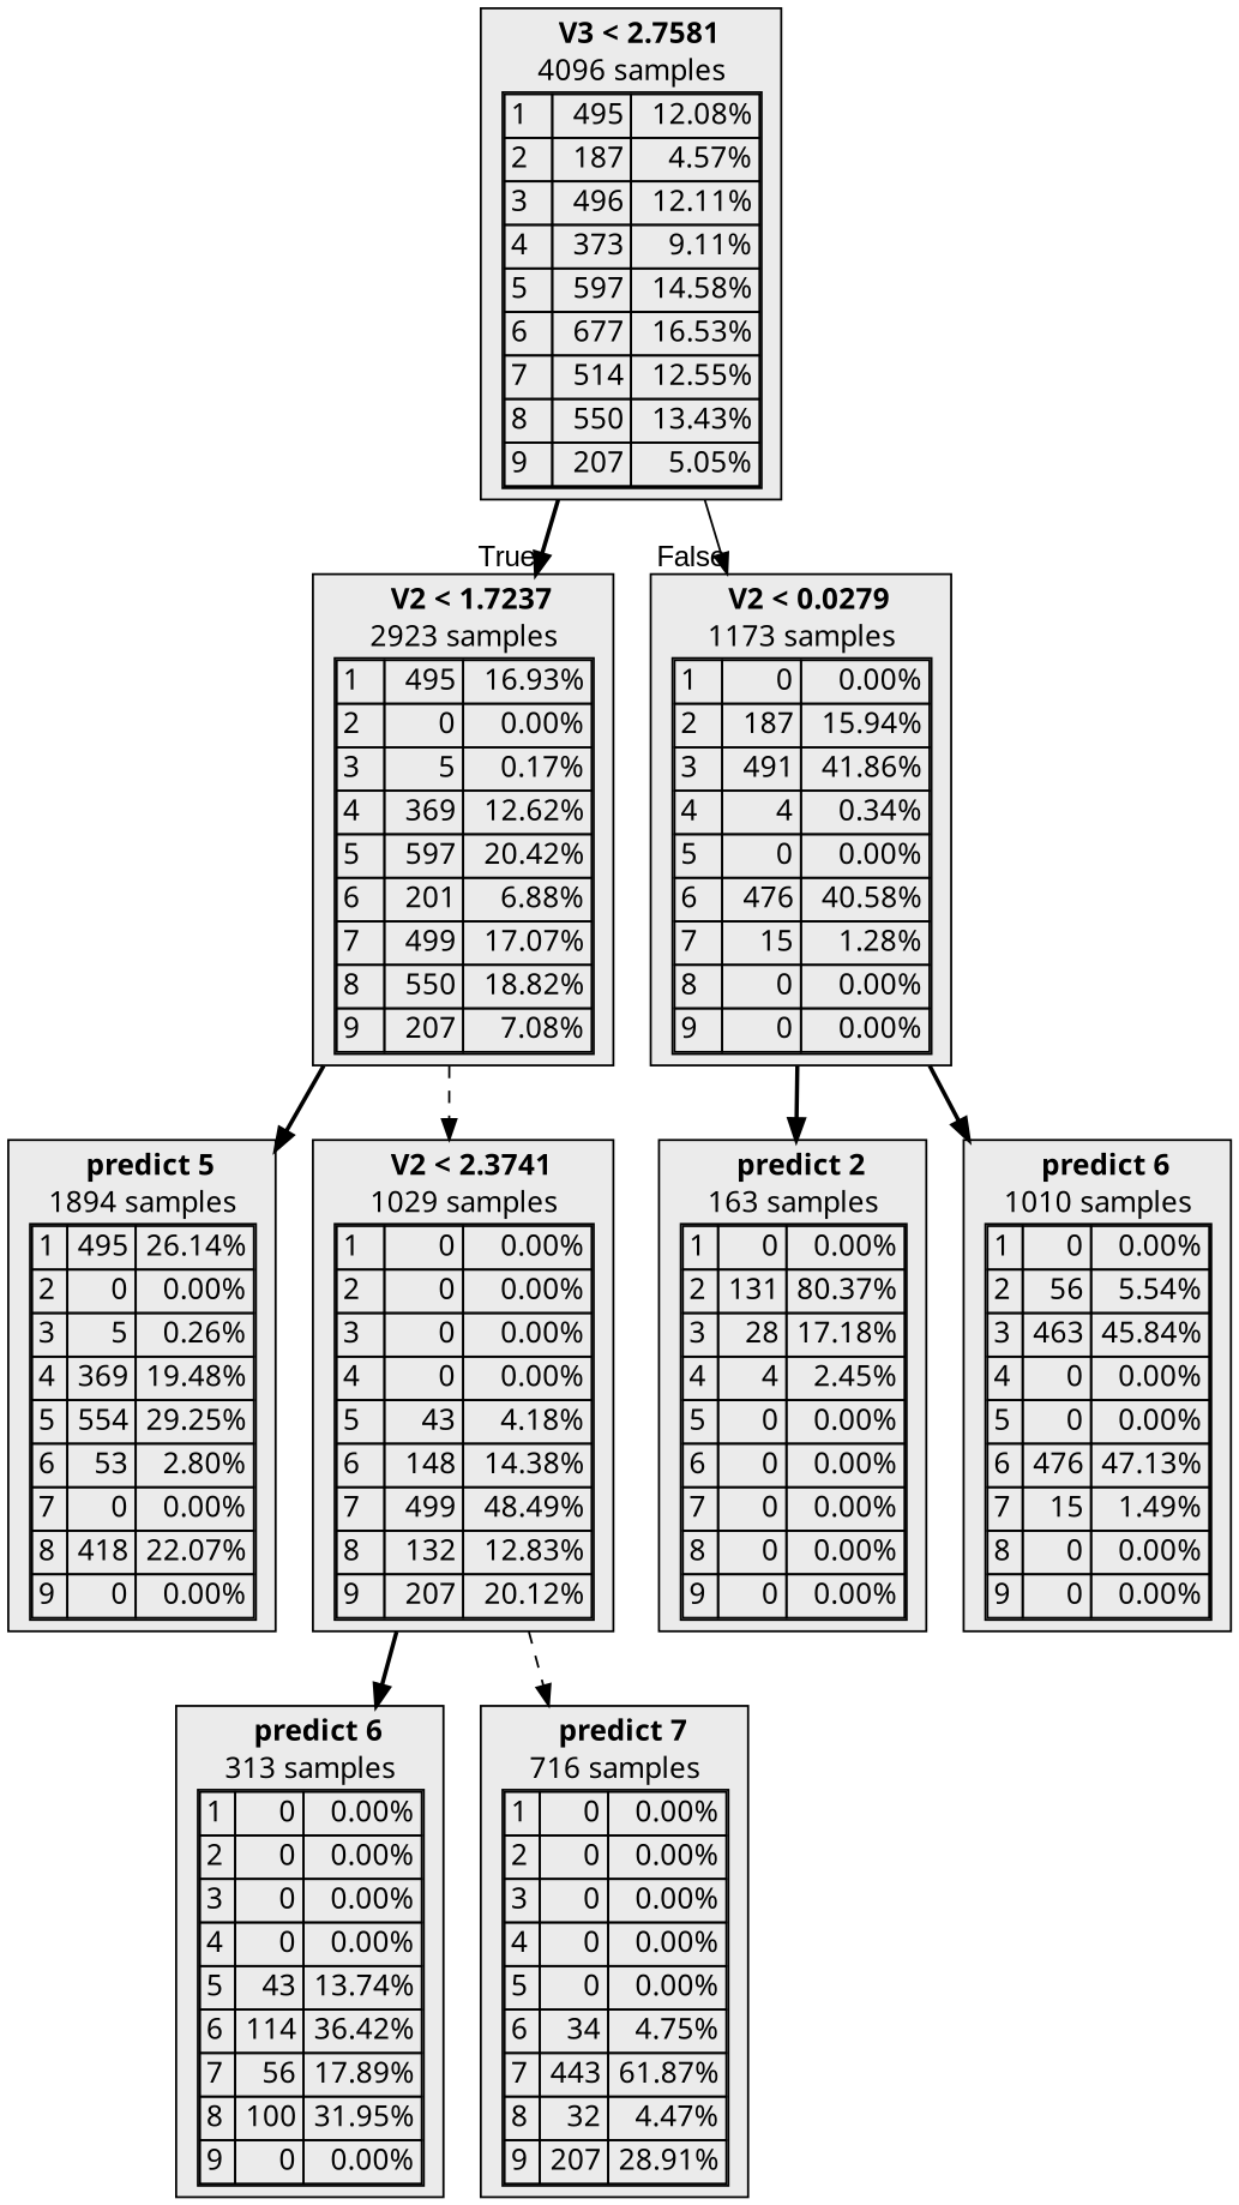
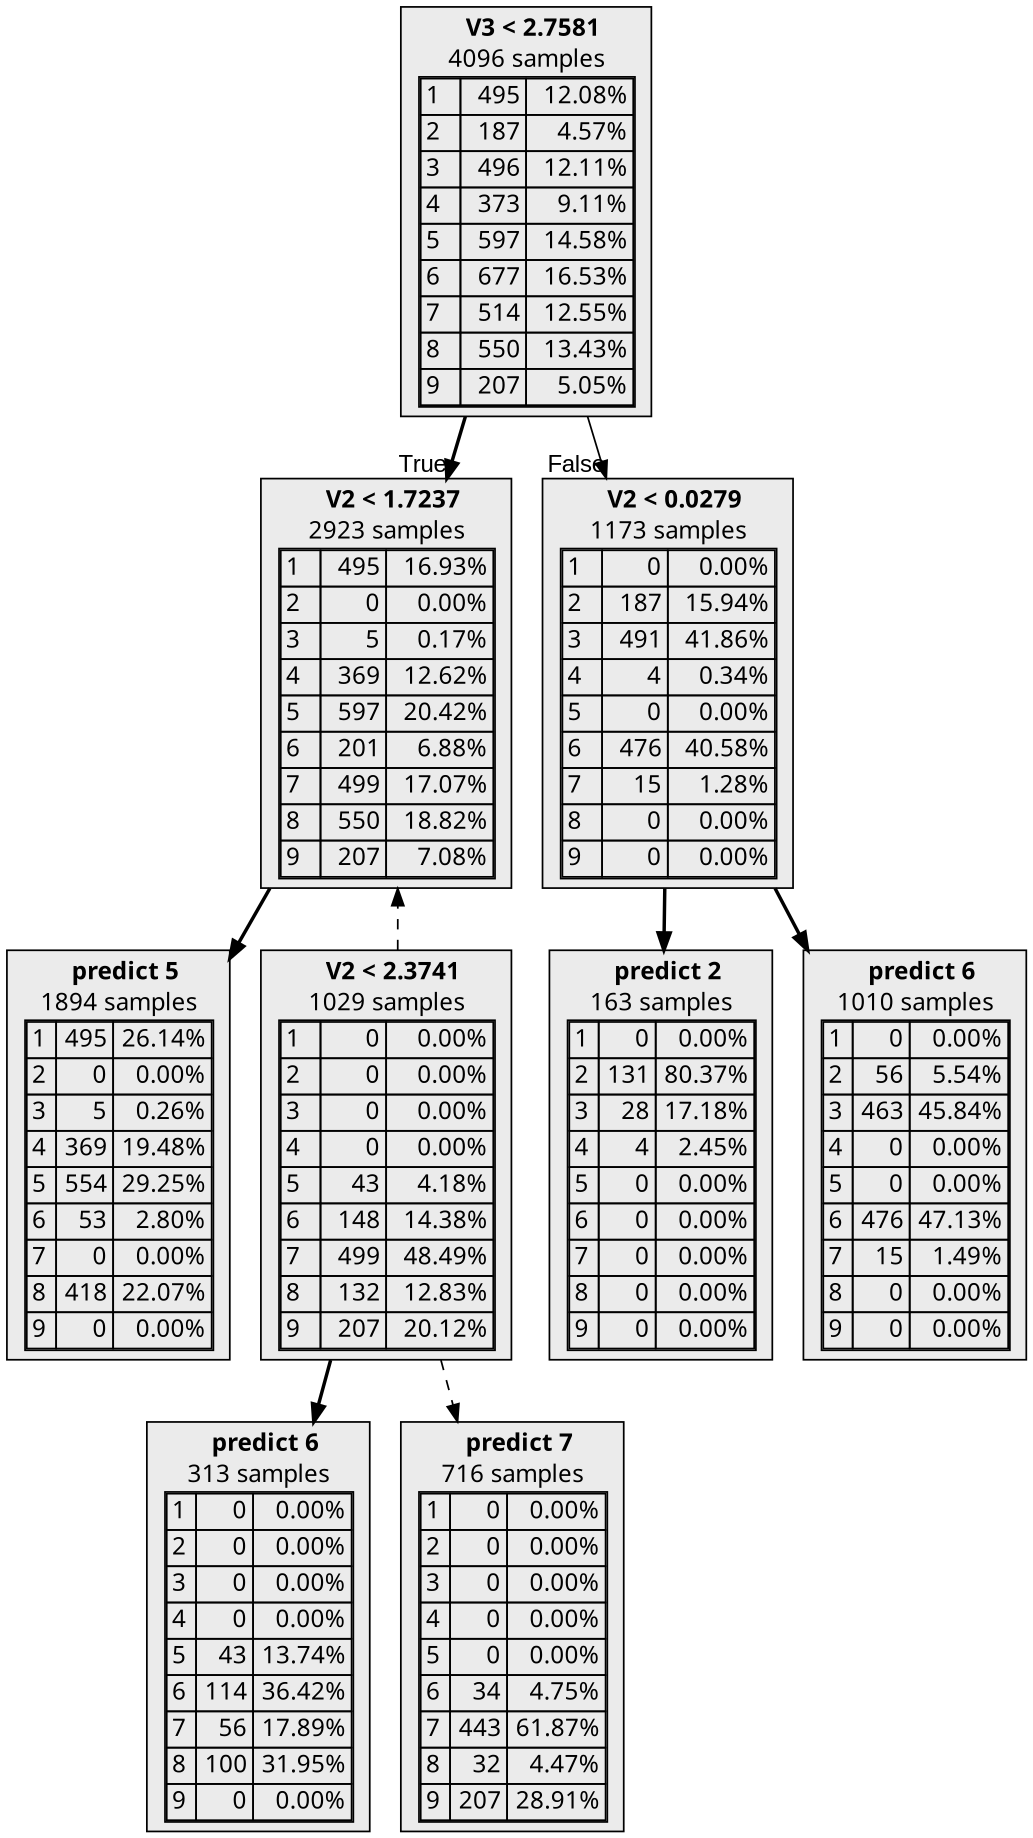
  digraph {
    node [fillcolor="#EBEBEB" fontname="bold arial" shape=box style=filled color=black]
    edge [style=bold]
    n1 [label=<  <TABLE BORDER="0" CELLPADDING="0">       <TR>     <TD>       <B>V3 &lt; 2.7581</B>     </TD>   </TR>      <TR>       <TD>4096 samples</TD>     </TR>     <TR>   <TD>     <TABLE CELLSPACING="0">                <TR >     <TD ALIGN="LEFT">1</TD>     <TD ALIGN="RIGHT">495</TD>     <TD ALIGN="RIGHT">12.08%</TD>   </TR>   <TR >     <TD ALIGN="LEFT">2</TD>     <TD ALIGN="RIGHT">187</TD>     <TD ALIGN="RIGHT">4.57%</TD>   </TR>   <TR >     <TD ALIGN="LEFT">3</TD>     <TD ALIGN="RIGHT">496</TD>     <TD ALIGN="RIGHT">12.11%</TD>   </TR>   <TR >     <TD ALIGN="LEFT">4</TD>     <TD ALIGN="RIGHT">373</TD>     <TD ALIGN="RIGHT">9.11%</TD>   </TR>   <TR >     <TD ALIGN="LEFT">5</TD>     <TD ALIGN="RIGHT">597</TD>     <TD ALIGN="RIGHT">14.58%</TD>   </TR>   <TR class="highlighted">     <TD ALIGN="LEFT">6</TD>     <TD ALIGN="RIGHT">677</TD>     <TD ALIGN="RIGHT">16.53%</TD>   </TR>   <TR >     <TD ALIGN="LEFT">7</TD>     <TD ALIGN="RIGHT">514</TD>     <TD ALIGN="RIGHT">12.55%</TD>   </TR>   <TR >     <TD ALIGN="LEFT">8</TD>     <TD ALIGN="RIGHT">550</TD>     <TD ALIGN="RIGHT">13.43%</TD>   </TR>   <TR >     <TD ALIGN="LEFT">9</TD>     <TD ALIGN="RIGHT">207</TD>     <TD ALIGN="RIGHT">5.05%</TD>   </TR>      </TABLE>   </TD> </TR>    </TABLE> > color=""]
    n2 [label=<  <TABLE BORDER="0" CELLPADDING="0">       <TR>     <TD>       <B>V2 &lt; 1.7237</B>     </TD>   </TR>      <TR>       <TD>2923 samples</TD>     </TR>     <TR>   <TD>     <TABLE CELLSPACING="0">                <TR >     <TD ALIGN="LEFT">1</TD>     <TD ALIGN="RIGHT">495</TD>     <TD ALIGN="RIGHT">16.93%</TD>   </TR>   <TR >     <TD ALIGN="LEFT">2</TD>     <TD ALIGN="RIGHT">0</TD>     <TD ALIGN="RIGHT">0.00%</TD>   </TR>   <TR >     <TD ALIGN="LEFT">3</TD>     <TD ALIGN="RIGHT">5</TD>     <TD ALIGN="RIGHT">0.17%</TD>   </TR>   <TR >     <TD ALIGN="LEFT">4</TD>     <TD ALIGN="RIGHT">369</TD>     <TD ALIGN="RIGHT">12.62%</TD>   </TR>   <TR class="highlighted">     <TD ALIGN="LEFT">5</TD>     <TD ALIGN="RIGHT">597</TD>     <TD ALIGN="RIGHT">20.42%</TD>   </TR>   <TR >     <TD ALIGN="LEFT">6</TD>     <TD ALIGN="RIGHT">201</TD>     <TD ALIGN="RIGHT">6.88%</TD>   </TR>   <TR >     <TD ALIGN="LEFT">7</TD>     <TD ALIGN="RIGHT">499</TD>     <TD ALIGN="RIGHT">17.07%</TD>   </TR>   <TR >     <TD ALIGN="LEFT">8</TD>     <TD ALIGN="RIGHT">550</TD>     <TD ALIGN="RIGHT">18.82%</TD>   </TR>   <TR >     <TD ALIGN="LEFT">9</TD>     <TD ALIGN="RIGHT">207</TD>     <TD ALIGN="RIGHT">7.08%</TD>   </TR>      </TABLE>   </TD> </TR>    </TABLE> > color=""]
    n3 [label=<  <TABLE BORDER="0" CELLPADDING="0">       <TR>     <TD>       <B>V2 &lt; 0.0279</B>     </TD>   </TR>      <TR>       <TD>1173 samples</TD>     </TR>     <TR>   <TD>     <TABLE CELLSPACING="0">                <TR >     <TD ALIGN="LEFT">1</TD>     <TD ALIGN="RIGHT">0</TD>     <TD ALIGN="RIGHT">0.00%</TD>   </TR>   <TR >     <TD ALIGN="LEFT">2</TD>     <TD ALIGN="RIGHT">187</TD>     <TD ALIGN="RIGHT">15.94%</TD>   </TR>   <TR class="highlighted">     <TD ALIGN="LEFT">3</TD>     <TD ALIGN="RIGHT">491</TD>     <TD ALIGN="RIGHT">41.86%</TD>   </TR>   <TR >     <TD ALIGN="LEFT">4</TD>     <TD ALIGN="RIGHT">4</TD>     <TD ALIGN="RIGHT">0.34%</TD>   </TR>   <TR >     <TD ALIGN="LEFT">5</TD>     <TD ALIGN="RIGHT">0</TD>     <TD ALIGN="RIGHT">0.00%</TD>   </TR>   <TR >     <TD ALIGN="LEFT">6</TD>     <TD ALIGN="RIGHT">476</TD>     <TD ALIGN="RIGHT">40.58%</TD>   </TR>   <TR >     <TD ALIGN="LEFT">7</TD>     <TD ALIGN="RIGHT">15</TD>     <TD ALIGN="RIGHT">1.28%</TD>   </TR>   <TR >     <TD ALIGN="LEFT">8</TD>     <TD ALIGN="RIGHT">0</TD>     <TD ALIGN="RIGHT">0.00%</TD>   </TR>   <TR >     <TD ALIGN="LEFT">9</TD>     <TD ALIGN="RIGHT">0</TD>     <TD ALIGN="RIGHT">0.00%</TD>   </TR>      </TABLE>   </TD> </TR>    </TABLE> > color=""]
    n4 [label=<  <TABLE BORDER="0" CELLPADDING="0">       <TR>     <TD>       <B>predict 5</B>     </TD>   </TR>      <TR>       <TD>1894 samples</TD>     </TR>     <TR>   <TD>     <TABLE CELLSPACING="0">                <TR >     <TD ALIGN="LEFT">1</TD>     <TD ALIGN="RIGHT">495</TD>     <TD ALIGN="RIGHT">26.14%</TD>   </TR>   <TR >     <TD ALIGN="LEFT">2</TD>     <TD ALIGN="RIGHT">0</TD>     <TD ALIGN="RIGHT">0.00%</TD>   </TR>   <TR >     <TD ALIGN="LEFT">3</TD>     <TD ALIGN="RIGHT">5</TD>     <TD ALIGN="RIGHT">0.26%</TD>   </TR>   <TR >     <TD ALIGN="LEFT">4</TD>     <TD ALIGN="RIGHT">369</TD>     <TD ALIGN="RIGHT">19.48%</TD>   </TR>   <TR class="highlighted">     <TD ALIGN="LEFT">5</TD>     <TD ALIGN="RIGHT">554</TD>     <TD ALIGN="RIGHT">29.25%</TD>   </TR>   <TR >     <TD ALIGN="LEFT">6</TD>     <TD ALIGN="RIGHT">53</TD>     <TD ALIGN="RIGHT">2.80%</TD>   </TR>   <TR >     <TD ALIGN="LEFT">7</TD>     <TD ALIGN="RIGHT">0</TD>     <TD ALIGN="RIGHT">0.00%</TD>   </TR>   <TR >     <TD ALIGN="LEFT">8</TD>     <TD ALIGN="RIGHT">418</TD>     <TD ALIGN="RIGHT">22.07%</TD>   </TR>   <TR >     <TD ALIGN="LEFT">9</TD>     <TD ALIGN="RIGHT">0</TD>     <TD ALIGN="RIGHT">0.00%</TD>   </TR>      </TABLE>   </TD> </TR>    </TABLE> >]
    n5 [label=<  <TABLE BORDER="0" CELLPADDING="0">       <TR>     <TD>       <B>V2 &lt; 2.3741</B>     </TD>   </TR>      <TR>       <TD>1029 samples</TD>     </TR>     <TR>   <TD>     <TABLE CELLSPACING="0">                <TR >     <TD ALIGN="LEFT">1</TD>     <TD ALIGN="RIGHT">0</TD>     <TD ALIGN="RIGHT">0.00%</TD>   </TR>   <TR >     <TD ALIGN="LEFT">2</TD>     <TD ALIGN="RIGHT">0</TD>     <TD ALIGN="RIGHT">0.00%</TD>   </TR>   <TR >     <TD ALIGN="LEFT">3</TD>     <TD ALIGN="RIGHT">0</TD>     <TD ALIGN="RIGHT">0.00%</TD>   </TR>   <TR >     <TD ALIGN="LEFT">4</TD>     <TD ALIGN="RIGHT">0</TD>     <TD ALIGN="RIGHT">0.00%</TD>   </TR>   <TR >     <TD ALIGN="LEFT">5</TD>     <TD ALIGN="RIGHT">43</TD>     <TD ALIGN="RIGHT">4.18%</TD>   </TR>   <TR >     <TD ALIGN="LEFT">6</TD>     <TD ALIGN="RIGHT">148</TD>     <TD ALIGN="RIGHT">14.38%</TD>   </TR>   <TR class="highlighted">     <TD ALIGN="LEFT">7</TD>     <TD ALIGN="RIGHT">499</TD>     <TD ALIGN="RIGHT">48.49%</TD>   </TR>   <TR >     <TD ALIGN="LEFT">8</TD>     <TD ALIGN="RIGHT">132</TD>     <TD ALIGN="RIGHT">12.83%</TD>   </TR>   <TR >     <TD ALIGN="LEFT">9</TD>     <TD ALIGN="RIGHT">207</TD>     <TD ALIGN="RIGHT">20.12%</TD>   </TR>      </TABLE>   </TD> </TR>    </TABLE> > color=""]
    n6 [label=<  <TABLE BORDER="0" CELLPADDING="0">       <TR>     <TD>       <B>predict 2</B>     </TD>   </TR>      <TR>       <TD>163 samples</TD>     </TR>     <TR>   <TD>     <TABLE CELLSPACING="0">                <TR >     <TD ALIGN="LEFT">1</TD>     <TD ALIGN="RIGHT">0</TD>     <TD ALIGN="RIGHT">0.00%</TD>   </TR>   <TR class="highlighted">     <TD ALIGN="LEFT">2</TD>     <TD ALIGN="RIGHT">131</TD>     <TD ALIGN="RIGHT">80.37%</TD>   </TR>   <TR >     <TD ALIGN="LEFT">3</TD>     <TD ALIGN="RIGHT">28</TD>     <TD ALIGN="RIGHT">17.18%</TD>   </TR>   <TR >     <TD ALIGN="LEFT">4</TD>     <TD ALIGN="RIGHT">4</TD>     <TD ALIGN="RIGHT">2.45%</TD>   </TR>   <TR >     <TD ALIGN="LEFT">5</TD>     <TD ALIGN="RIGHT">0</TD>     <TD ALIGN="RIGHT">0.00%</TD>   </TR>   <TR >     <TD ALIGN="LEFT">6</TD>     <TD ALIGN="RIGHT">0</TD>     <TD ALIGN="RIGHT">0.00%</TD>   </TR>   <TR >     <TD ALIGN="LEFT">7</TD>     <TD ALIGN="RIGHT">0</TD>     <TD ALIGN="RIGHT">0.00%</TD>   </TR>   <TR >     <TD ALIGN="LEFT">8</TD>     <TD ALIGN="RIGHT">0</TD>     <TD ALIGN="RIGHT">0.00%</TD>   </TR>   <TR >     <TD ALIGN="LEFT">9</TD>     <TD ALIGN="RIGHT">0</TD>     <TD ALIGN="RIGHT">0.00%</TD>   </TR>      </TABLE>   </TD> </TR>    </TABLE> >]
    n7 [label=<  <TABLE BORDER="0" CELLPADDING="0">       <TR>     <TD>       <B>predict 6</B>     </TD>   </TR>      <TR>       <TD>1010 samples</TD>     </TR>     <TR>   <TD>     <TABLE CELLSPACING="0">                <TR >     <TD ALIGN="LEFT">1</TD>     <TD ALIGN="RIGHT">0</TD>     <TD ALIGN="RIGHT">0.00%</TD>   </TR>   <TR >     <TD ALIGN="LEFT">2</TD>     <TD ALIGN="RIGHT">56</TD>     <TD ALIGN="RIGHT">5.54%</TD>   </TR>   <TR >     <TD ALIGN="LEFT">3</TD>     <TD ALIGN="RIGHT">463</TD>     <TD ALIGN="RIGHT">45.84%</TD>   </TR>   <TR >     <TD ALIGN="LEFT">4</TD>     <TD ALIGN="RIGHT">0</TD>     <TD ALIGN="RIGHT">0.00%</TD>   </TR>   <TR >     <TD ALIGN="LEFT">5</TD>     <TD ALIGN="RIGHT">0</TD>     <TD ALIGN="RIGHT">0.00%</TD>   </TR>   <TR class="highlighted">     <TD ALIGN="LEFT">6</TD>     <TD ALIGN="RIGHT">476</TD>     <TD ALIGN="RIGHT">47.13%</TD>   </TR>   <TR >     <TD ALIGN="LEFT">7</TD>     <TD ALIGN="RIGHT">15</TD>     <TD ALIGN="RIGHT">1.49%</TD>   </TR>   <TR >     <TD ALIGN="LEFT">8</TD>     <TD ALIGN="RIGHT">0</TD>     <TD ALIGN="RIGHT">0.00%</TD>   </TR>   <TR >     <TD ALIGN="LEFT">9</TD>     <TD ALIGN="RIGHT">0</TD>     <TD ALIGN="RIGHT">0.00%</TD>   </TR>      </TABLE>   </TD> </TR>    </TABLE> >]
    n8 [label=<  <TABLE BORDER="0" CELLPADDING="0">       <TR>     <TD>       <B>predict 6</B>     </TD>   </TR>      <TR>       <TD>313 samples</TD>     </TR>     <TR>   <TD>     <TABLE CELLSPACING="0">                <TR >     <TD ALIGN="LEFT">1</TD>     <TD ALIGN="RIGHT">0</TD>     <TD ALIGN="RIGHT">0.00%</TD>   </TR>   <TR >     <TD ALIGN="LEFT">2</TD>     <TD ALIGN="RIGHT">0</TD>     <TD ALIGN="RIGHT">0.00%</TD>   </TR>   <TR >     <TD ALIGN="LEFT">3</TD>     <TD ALIGN="RIGHT">0</TD>     <TD ALIGN="RIGHT">0.00%</TD>   </TR>   <TR >     <TD ALIGN="LEFT">4</TD>     <TD ALIGN="RIGHT">0</TD>     <TD ALIGN="RIGHT">0.00%</TD>   </TR>   <TR >     <TD ALIGN="LEFT">5</TD>     <TD ALIGN="RIGHT">43</TD>     <TD ALIGN="RIGHT">13.74%</TD>   </TR>   <TR class="highlighted">     <TD ALIGN="LEFT">6</TD>     <TD ALIGN="RIGHT">114</TD>     <TD ALIGN="RIGHT">36.42%</TD>   </TR>   <TR >     <TD ALIGN="LEFT">7</TD>     <TD ALIGN="RIGHT">56</TD>     <TD ALIGN="RIGHT">17.89%</TD>   </TR>   <TR >     <TD ALIGN="LEFT">8</TD>     <TD ALIGN="RIGHT">100</TD>     <TD ALIGN="RIGHT">31.95%</TD>   </TR>   <TR >     <TD ALIGN="LEFT">9</TD>     <TD ALIGN="RIGHT">0</TD>     <TD ALIGN="RIGHT">0.00%</TD>   </TR>      </TABLE>   </TD> </TR>    </TABLE> >]
    n9 [label=<  <TABLE BORDER="0" CELLPADDING="0">       <TR>     <TD>       <B>predict 7</B>     </TD>   </TR>      <TR>       <TD>716 samples</TD>     </TR>     <TR>   <TD>     <TABLE CELLSPACING="0">                <TR >     <TD ALIGN="LEFT">1</TD>     <TD ALIGN="RIGHT">0</TD>     <TD ALIGN="RIGHT">0.00%</TD>   </TR>   <TR >     <TD ALIGN="LEFT">2</TD>     <TD ALIGN="RIGHT">0</TD>     <TD ALIGN="RIGHT">0.00%</TD>   </TR>   <TR >     <TD ALIGN="LEFT">3</TD>     <TD ALIGN="RIGHT">0</TD>     <TD ALIGN="RIGHT">0.00%</TD>   </TR>   <TR >     <TD ALIGN="LEFT">4</TD>     <TD ALIGN="RIGHT">0</TD>     <TD ALIGN="RIGHT">0.00%</TD>   </TR>   <TR >     <TD ALIGN="LEFT">5</TD>     <TD ALIGN="RIGHT">0</TD>     <TD ALIGN="RIGHT">0.00%</TD>   </TR>   <TR >     <TD ALIGN="LEFT">6</TD>     <TD ALIGN="RIGHT">34</TD>     <TD ALIGN="RIGHT">4.75%</TD>   </TR>   <TR class="highlighted">     <TD ALIGN="LEFT">7</TD>     <TD ALIGN="RIGHT">443</TD>     <TD ALIGN="RIGHT">61.87%</TD>   </TR>   <TR >     <TD ALIGN="LEFT">8</TD>     <TD ALIGN="RIGHT">32</TD>     <TD ALIGN="RIGHT">4.47%</TD>   </TR>   <TR >     <TD ALIGN="LEFT">9</TD>     <TD ALIGN="RIGHT">207</TD>     <TD ALIGN="RIGHT">28.91%</TD>   </TR>      </TABLE>   </TD> </TR>    </TABLE> >]
    n1 -> n2 [fontname=arial headlabel=True labelangle=45 labeldistance=2.5]
    n1 -> n3 [fontname=arial headlabel=False labelangle=-45 labeldistance=2.5 style=solid]
    n2 -> n4
-   n2 -> n5 [style=dashed]
+   n5 -> n2 [style=dashed]
    n3 -> n6
    n3 -> n7
    n5 -> n8
    n5 -> n9 [style=dashed]
  }
